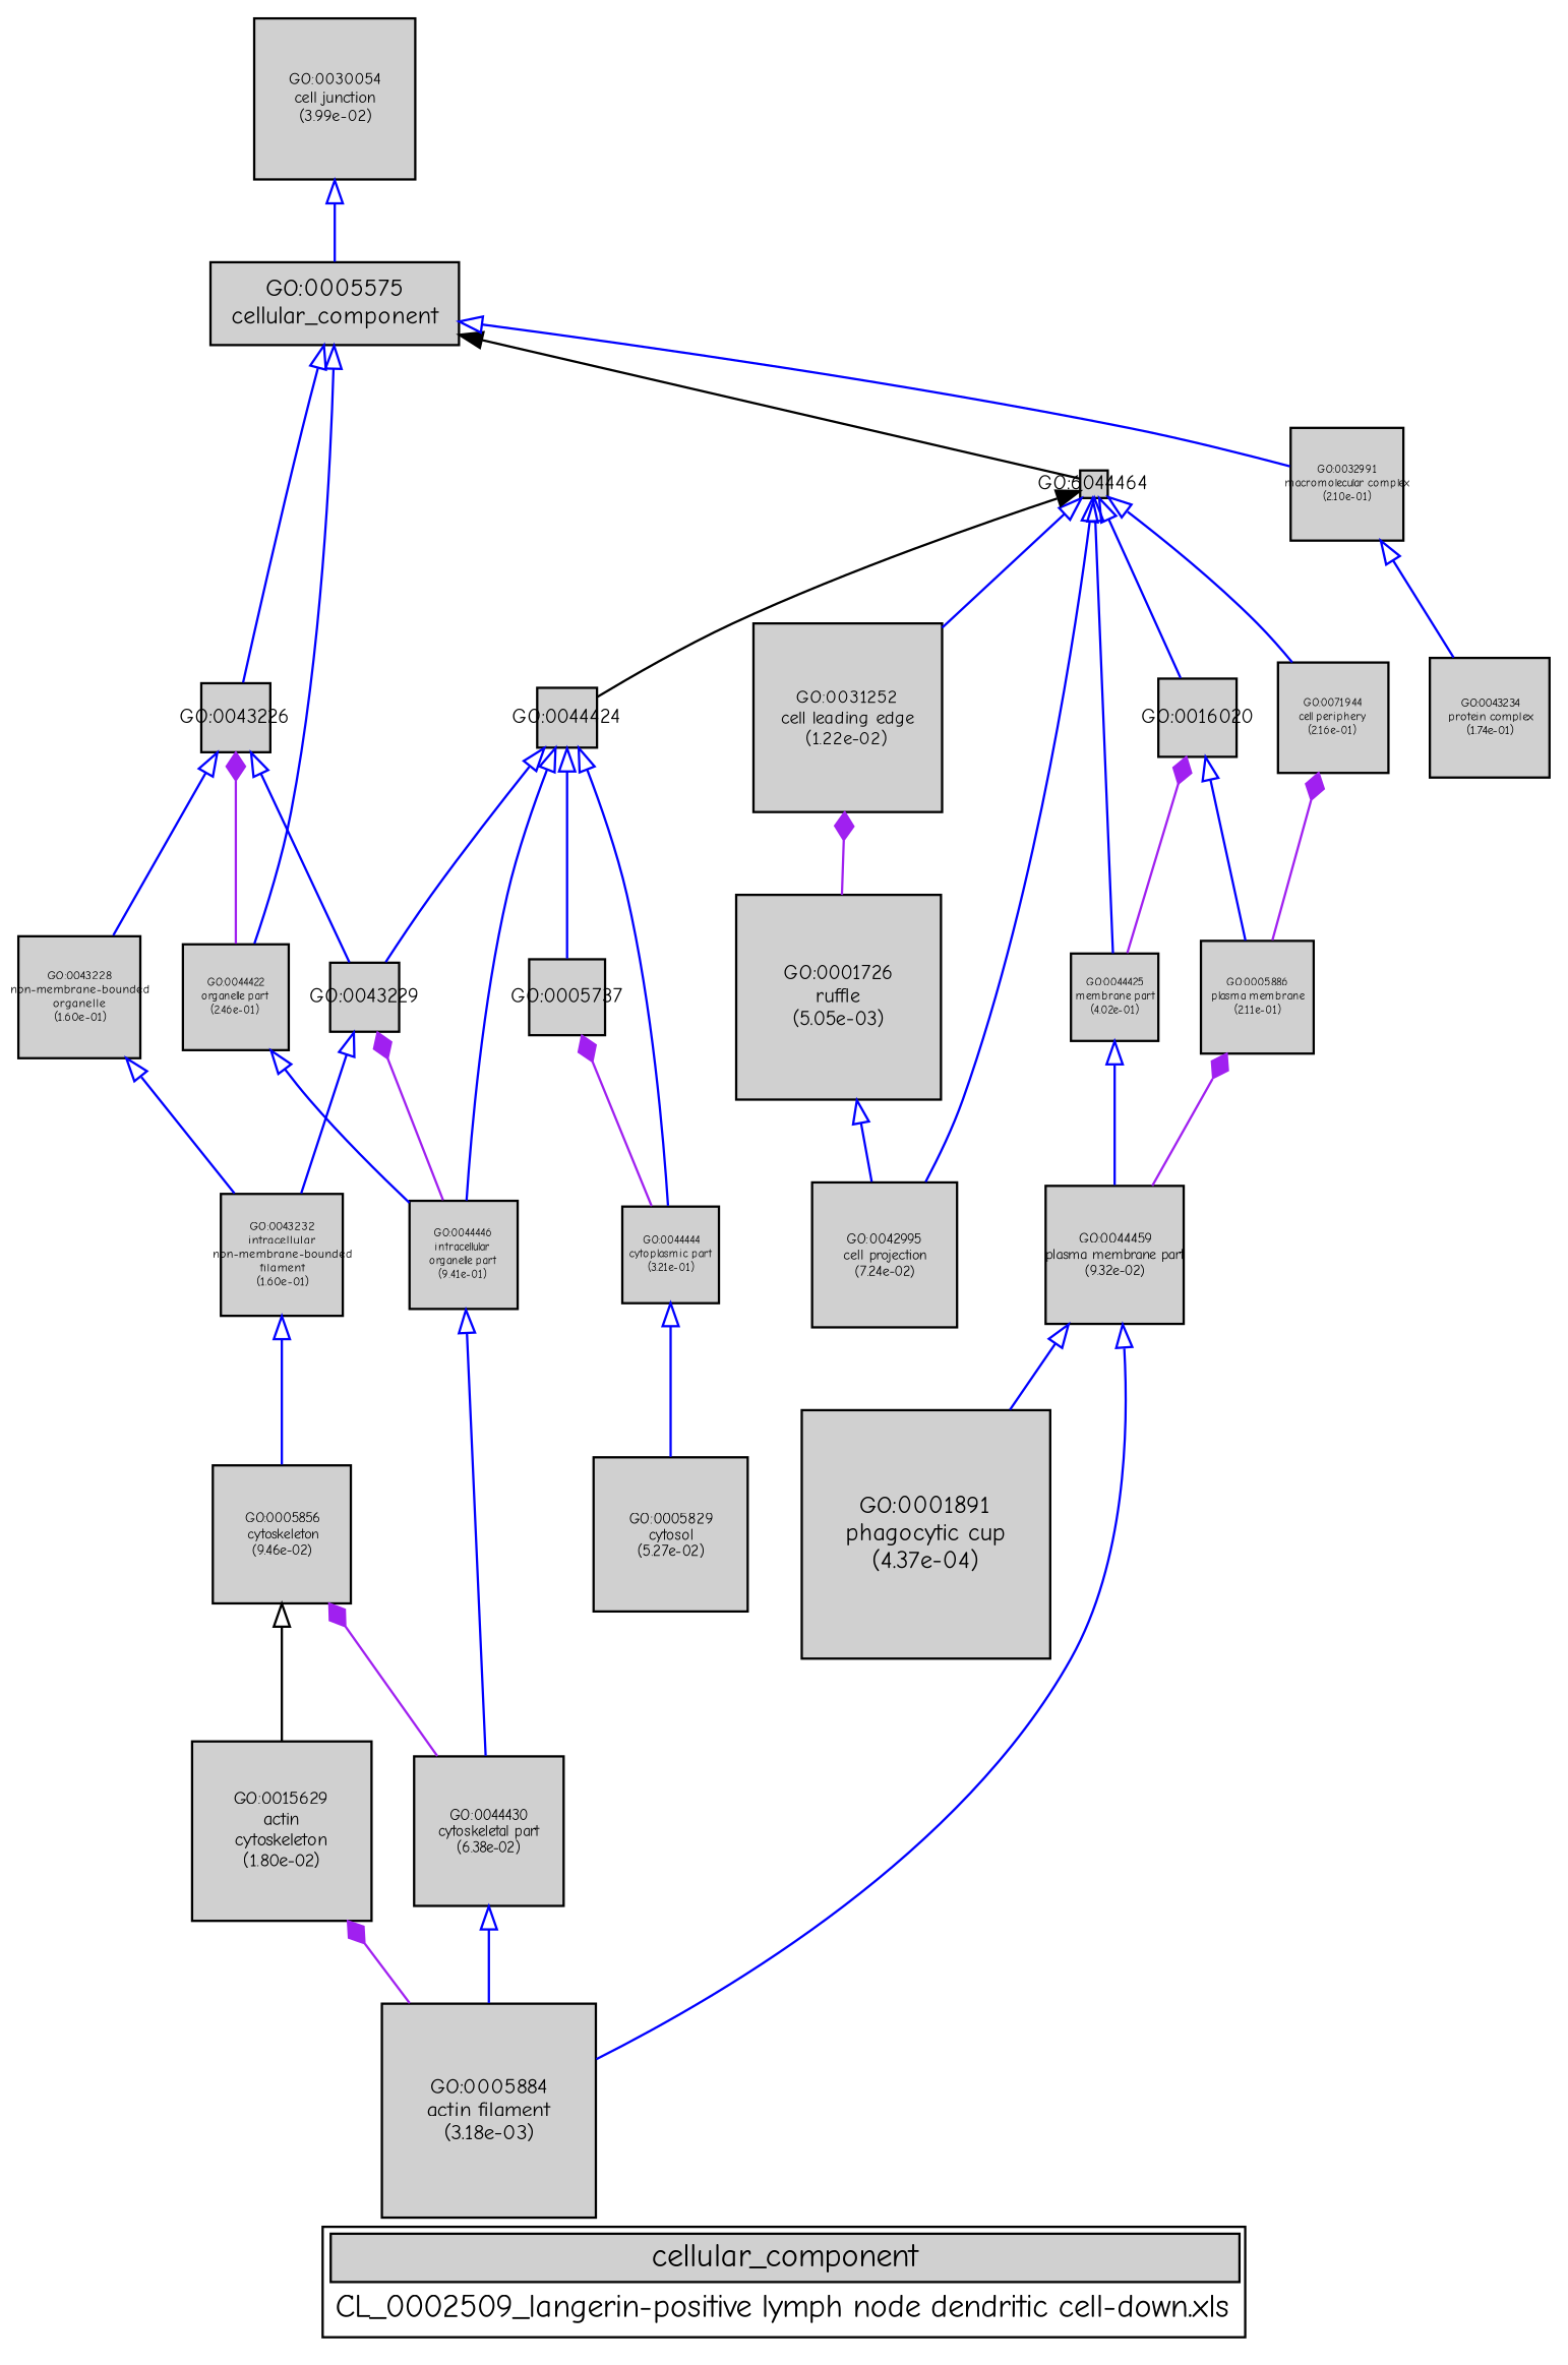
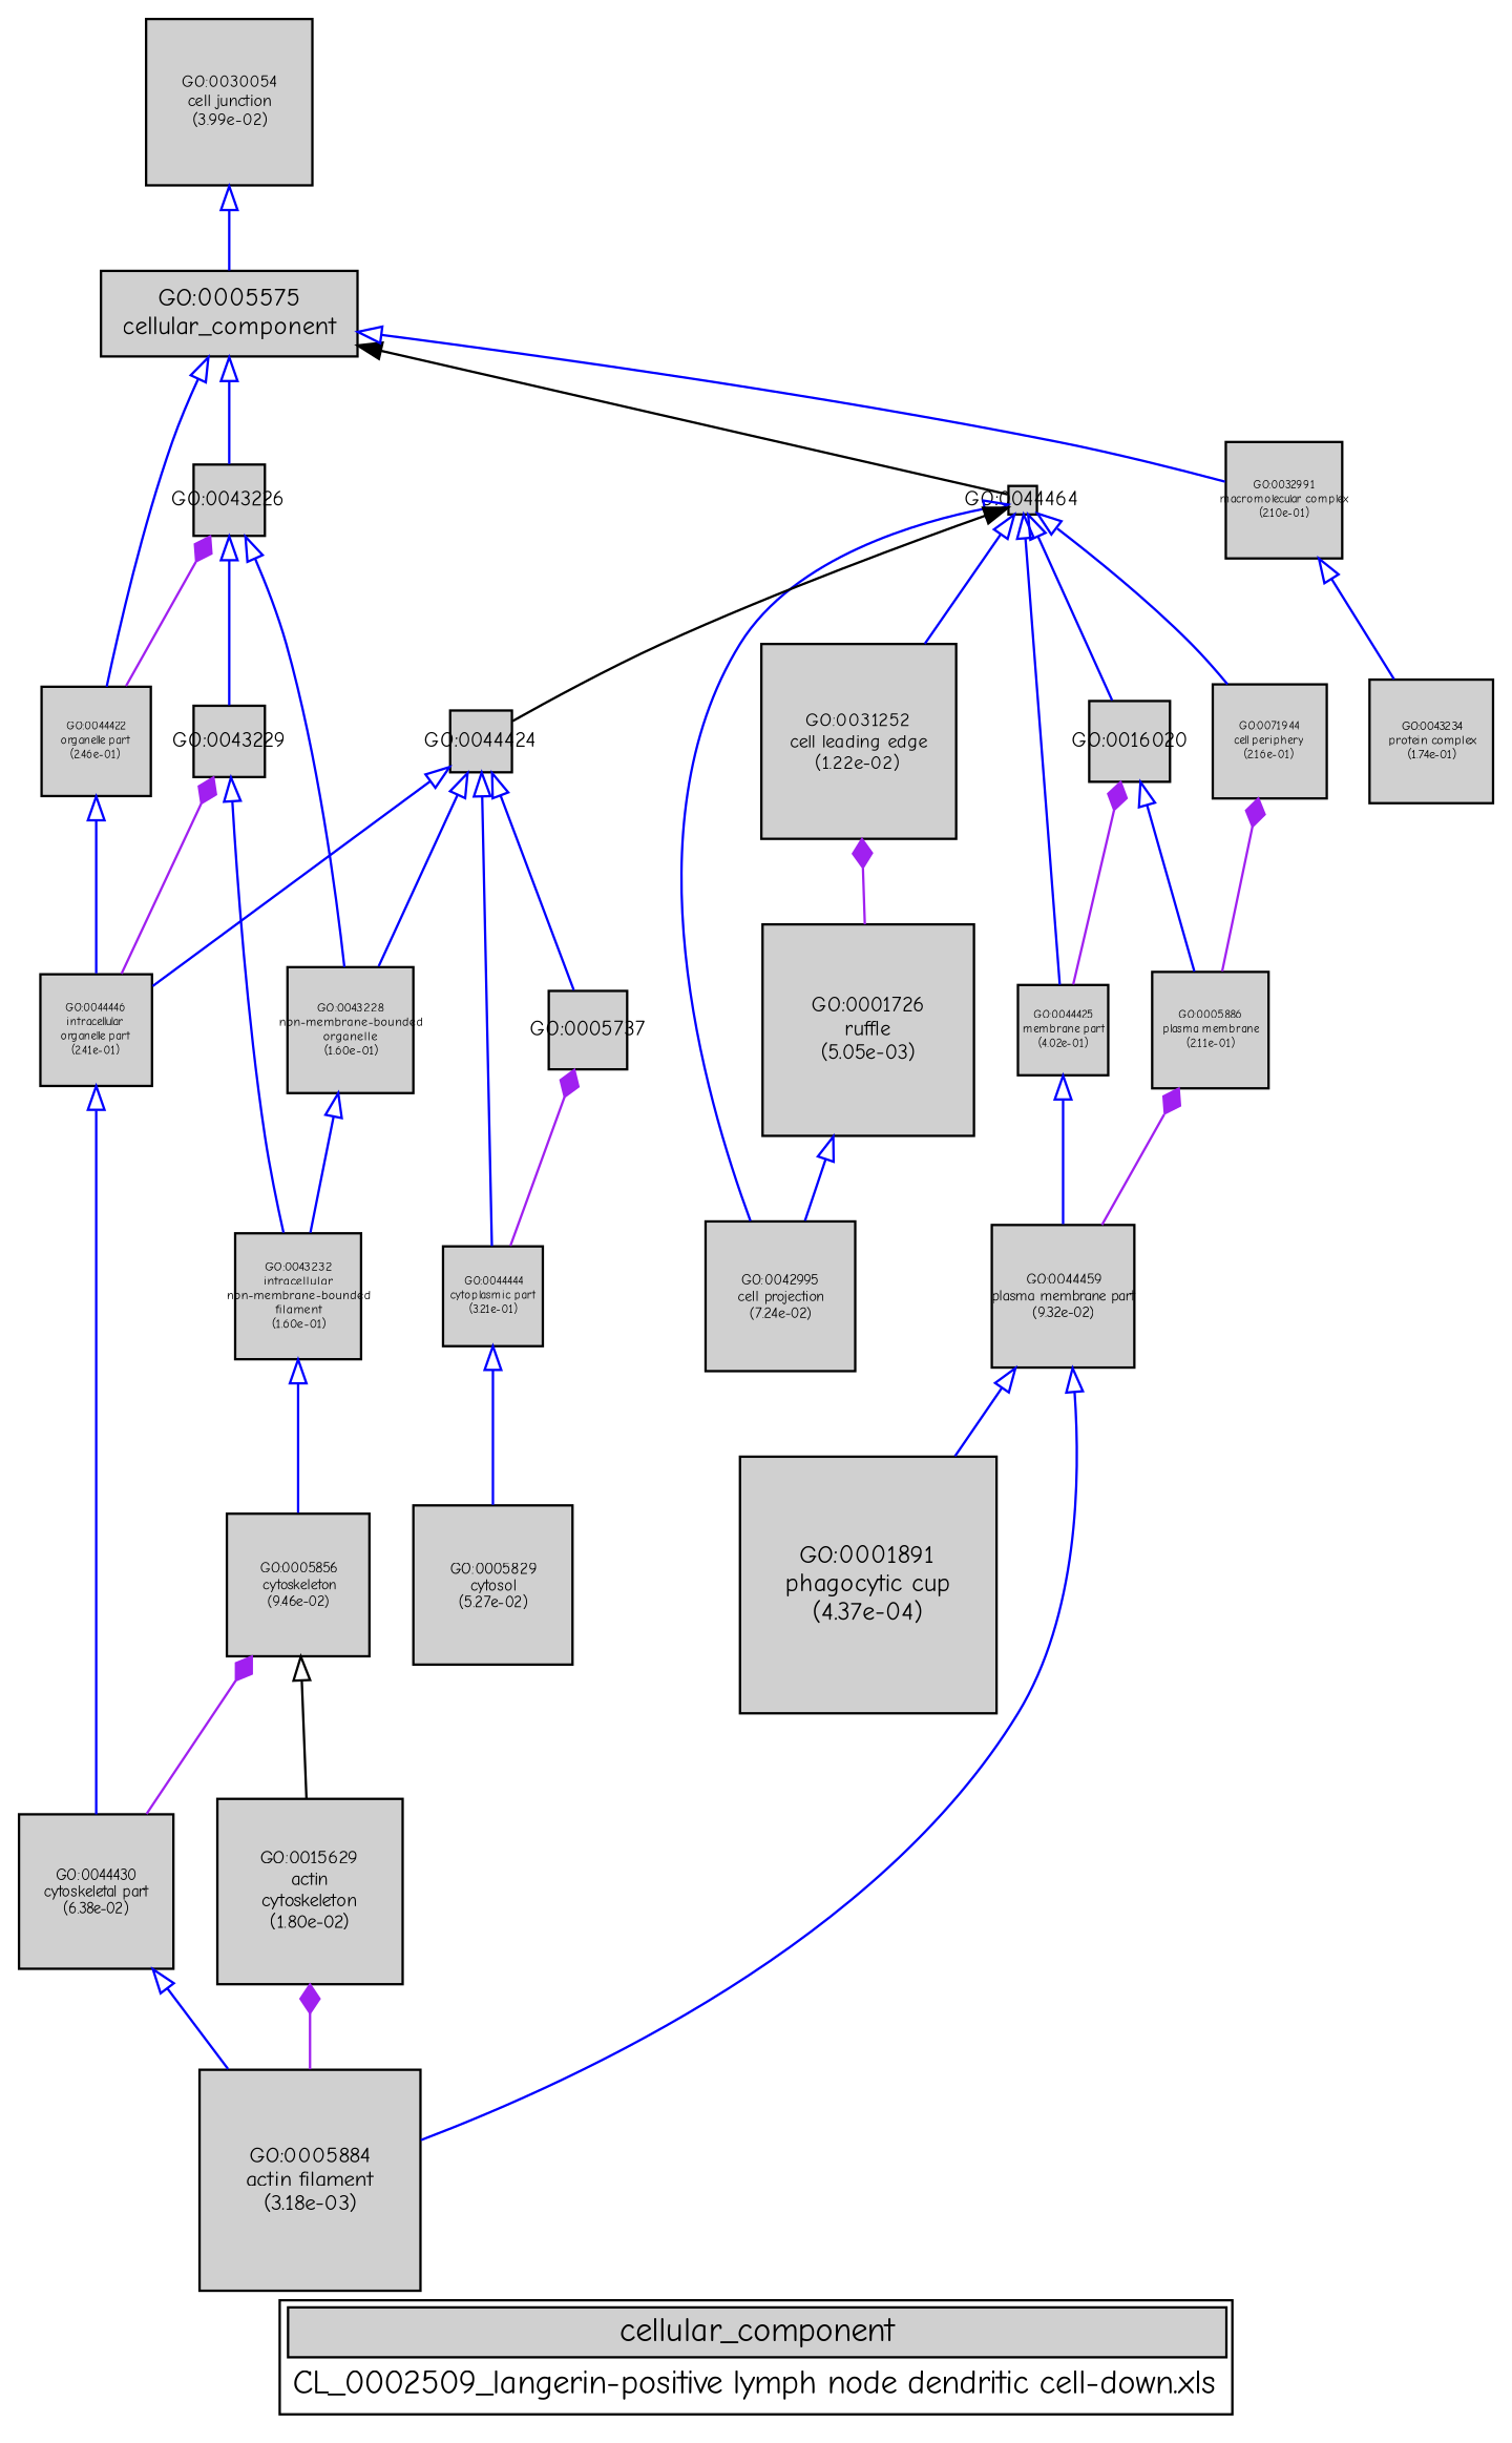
  digraph {
    bgcolor="#FFFFFF"
    fontname="Comic Neue"
    label=<<TABLE COLOR="black" BGCOLOR="white"><TR><TD COLSPAN="2" BGCOLOR="#D0D0D0"><FONT COLOR="black">cellular_component</FONT></TD></TR><TR><TD BORDER="0">CL_0002509_langerin-positive lymph node dendritic cell-down.xls</TD></TR></TABLE>>
    node [color=black fillcolor="#D0D0D0" fixedsize=true fontcolor=black fontname="Comic Neue" fontsize=5.0 shape=box style=filled]
    edge [arrowtail=empty color=blue dir=back fontname="Comic Neue" weight=5.0]
    n1 [fontsize=7.80055136492 height=1.0834099118 label=<<TABLE BORDER="0"><TR><TD>GO:0015629<BR/>actin<BR/>cytoskeleton<BR/>(1.80e-02)</TD></TR></TABLE>> width=1.0834099118]
    "GO:0016020" [fontsize=9 height=0.465504875201 width=0.465504875201]
    n3 [fontsize=8.93803308635 height=1.24139348422 label=<<TABLE BORDER="0"><TR><TD>GO:0001726<BR/>ruffle<BR/>(5.05e-03)</TD></TR></TABLE>> width=1.24139348422]
    n4 [fontsize=6.99023097798 height=0.970865413608 label=<<TABLE BORDER="0"><TR><TD>GO:0030054<BR/>cell junction<BR/>(3.99e-02)</TD></TR></TABLE>> width=0.970865413608]
    n5 [fontsize=6.31855094411 height=0.877576520015 label=<<TABLE BORDER="0"><TR><TD>GO:0042995<BR/>cell projection<BR/>(7.24e-02)</TD></TR></TABLE>> width=0.877576520015]
    n6 [fontsize=6.68525525555 height=0.928507674383 label=<<TABLE BORDER="0"><TR><TD>GO:0005829<BR/>cytosol<BR/>(5.27e-02)</TD></TR></TABLE>> width=0.928507674383]
    n7 [fontsize=8.1671142286 height=1.13432142064 label=<<TABLE BORDER="0"><TR><TD>GO:0031252<BR/>cell leading edge<BR/>(1.22e-02)</TD></TR></TABLE>> width=1.13432142064]
-   n8 [height=0.649900166354 label=<<TABLE BORDER="0"><TR><TD>GO:0044446<BR/>intracellular<BR/>organelle part<BR/>(9.41e-01)</TD></TR></TABLE>> width=0.649900166354]
-   "GO:0044464" [fontsize=9 height=0.164766955195 width=0.164766955195 label="GO:6044464"]
+   n8 [height=0.649900166354 label=<<TABLE BORDER="0"><TR><TD>GO:0044446<BR/>intracellular<BR/>organelle part<BR/>(2.41e-01)</TD></TR></TABLE>> width=0.649900166354]
+   "GO:0044464" [fontsize=9 height=0.164766955195 width=0.164766955195]
    n10 [fontsize=5.99329825188 height=0.832402534984 label=<<TABLE BORDER="0"><TR><TD>GO:0005856<BR/>cytoskeleton<BR/>(9.46e-02)</TD></TR></TABLE>> width=0.832402534984]
    "GO:0043226" [fontsize=9 height=0.415972814828 width=0.415972814828]
    n12 [fontsize=6.01157526112 height=0.834941008489 label=<<TABLE BORDER="0"><TR><TD>GO:0044459<BR/>plasma membrane part<BR/>(9.32e-02)</TD></TR></TABLE>> width=0.834941008489]
    n13 [height=0.523452566133 label=<<TABLE BORDER="0"><TR><TD>GO:0044425<BR/>membrane part<BR/>(4.02e-01)</TD></TR></TABLE>> width=0.523452566133]
    n14 [fontsize=5.17238093407 height=0.718386240843 label=<<TABLE BORDER="0"><TR><TD>GO:0043234<BR/>protein complex<BR/>(1.74e-01)</TD></TR></TABLE>> width=0.718386240843]
    n15 [fontsize=10.8 label=<<TABLE BORDER="0"><TR><TD>GO:0005575<BR/>cellular_component</TD></TR></TABLE>> width=1.5]
    n16 [fontsize=6.4671038885 height=0.898208873403 label=<<TABLE BORDER="0"><TR><TD>GO:0044430<BR/>cytoskeletal part<BR/>(6.38e-02)</TD></TR></TABLE>> width=0.898208873403]
    n17 [height=0.582221521768 label=<<TABLE BORDER="0"><TR><TD>GO:0044444<BR/>cytoplasmic part<BR/>(3.21e-01)</TD></TR></TABLE>> width=0.582221521768]
    "GO:0044424" [fontsize=9 height=0.361086000245 width=0.361086000245]
    n19 [fontsize=5.2967556384 height=0.735660505333 label=<<TABLE BORDER="0"><TR><TD>GO:0043232<BR/>intracellular<BR/>non-membrane-bounded<BR/>filament<BR/>(1.60e-01)</TD></TR></TABLE>> width=0.735660505333]
    n20 [fontsize=5.2967556384 height=0.735660505333 label=<<TABLE BORDER="0"><TR><TD>GO:0043228<BR/>non-membrane-bounded<BR/>organelle<BR/>(1.60e-01)</TD></TR></TABLE>> width=0.735660505333]
    n21 [height=0.678591451303 label=<<TABLE BORDER="0"><TR><TD>GO:0005886<BR/>plasma membrane<BR/>(2.11e-01)</TD></TR></TABLE>> width=0.678591451303]
    "GO:0005737" [fontsize=9 height=0.465148482086 width=0.465148482086]
    "GO:0043229" [fontsize=9 height=0.416964133696 width=0.416964133696]
    n24 [height=0.679665347569 label=<<TABLE BORDER="0"><TR><TD>GO:0032991<BR/>macromolecular complex<BR/>(2.10e-01)</TD></TR></TABLE>> width=0.679665347569]
    n25 [height=0.64537027514 label=<<TABLE BORDER="0"><TR><TD>GO:0044422<BR/>organelle part<BR/>(2.46e-01)</TD></TR></TABLE>> width=0.64537027514]
    n26 [fontsize=9.31838099987 height=1.29421958332 label=<<TABLE BORDER="0"><TR><TD>GO:0005884<BR/>actin filament<BR/>(3.18e-03)</TD></TR></TABLE>> width=1.29421958332]
    n27 [fontsize=10.8 height=1.5 label=<<TABLE BORDER="0"><TR><TD>GO:0001891<BR/>phagocytic cup<BR/>(4.37e-04)</TD></TR></TABLE>> width=1.5]
    n28 [height=0.673400680759 label=<<TABLE BORDER="0"><TR><TD>GO:0071944<BR/>cell periphery<BR/>(2.16e-01)</TD></TR></TABLE>> width=0.673400680759]
    subgraph sub_1 {
      n1
      "GO:0016020"
      n3
      n4
      n5
      n6
      n7
      n8
      "GO:0044464"
      n10
      "GO:0043226"
      n12
      n13
      n14
      n15
      n16
      n17
      "GO:0044424"
      n19
      n20
      n21
      "GO:0005737"
      "GO:0043229"
      n24
      n25
      n26
      n27
      n28
    }
    subgraph sub_2 {
      subgraph sub_3 {
        subgraph sub_4 {
        }
        subgraph sub_5 {
        }
      }
      subgraph sub_6 {
        n1
        "GO:0016020"
        n3
        n7
        n8
        n10
        "GO:0043226"
        n12
        n13
        n16
        n17
        n21
        "GO:0005737"
        "GO:0043229"
        n25
        n26
        n28
      }
      subgraph sub_7 {
        n1
        "GO:0016020"
        n3
        n4
        n5
        n6
        n7
        n8
        "GO:0044464"
        n10
        "GO:0043226"
        n12
        n13
        n14
        n15
        n16
        n17
        "GO:0044424"
        n19
        n20
        n21
        "GO:0005737"
        "GO:0043229"
        n24
        n25
        n26
        n27
        n28
      }
    }
    n1 -> n26 [arrowtail=diamond color=purple weight=2.5]
    "GO:0016020" -> n13 [arrowtail=diamond color=purple weight=2.5]
    "GO:0016020" -> n21
    n3 -> n5
    n4 -> n15
    n7 -> n3 [arrowtail=diamond color=purple weight=2.5]
    n8 -> n16
    "GO:0044464" -> "GO:0016020"
    "GO:0044464" -> n5
    "GO:0044464" -> n7
    "GO:0044464" -> n13
    "GO:0044464" -> "GO:0044424" [weight=1 arrowtail="" color=""]
    "GO:0044464" -> n28
    n10 -> n1 [color=black]
    n10 -> n16 [arrowtail=diamond color=purple weight=2.5]
    "GO:0043226" -> n20
    "GO:0043226" -> "GO:0043229"
    "GO:0043226" -> n25 [arrowtail=diamond color=purple weight=2.5]
    n12 -> n26
    n12 -> n27
    n13 -> n12
    n15 -> "GO:0044464" [weight=1 arrowtail="" color=""]
    n15 -> "GO:0043226"
    n15 -> n24
    n15 -> n25
    n16 -> n26
    n17 -> n6
    "GO:0044424" -> n8
    "GO:0044424" -> n17
    "GO:0044424" -> "GO:0005737"
-   "GO:0044424" -> "GO:0043229"
+   "GO:0044424" -> n20
    n19 -> n10
    n20 -> n19
    n21 -> n12 [arrowtail=diamond color=purple weight=2.5]
    "GO:0005737" -> n17 [arrowtail=diamond color=purple weight=2.5]
    "GO:0043229" -> n8 [arrowtail=diamond color=purple weight=2.5]
    "GO:0043229" -> n19
    n24 -> n14
    n25 -> n8
    n28 -> n21 [arrowtail=diamond color=purple weight=2.5]
  }
